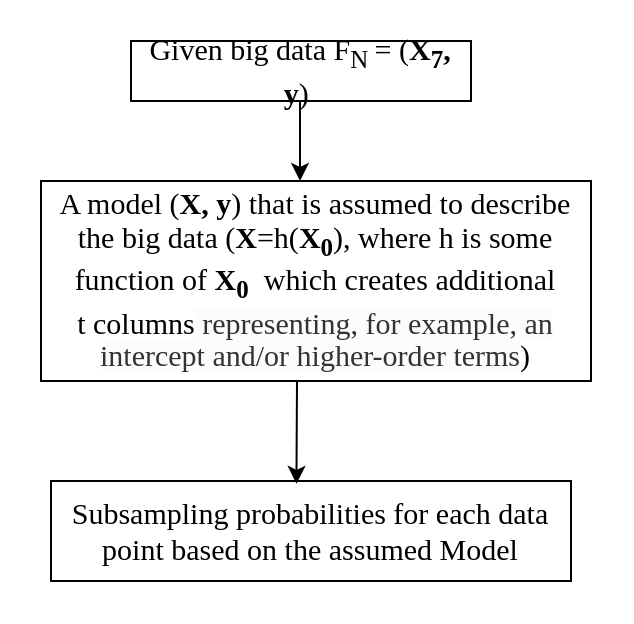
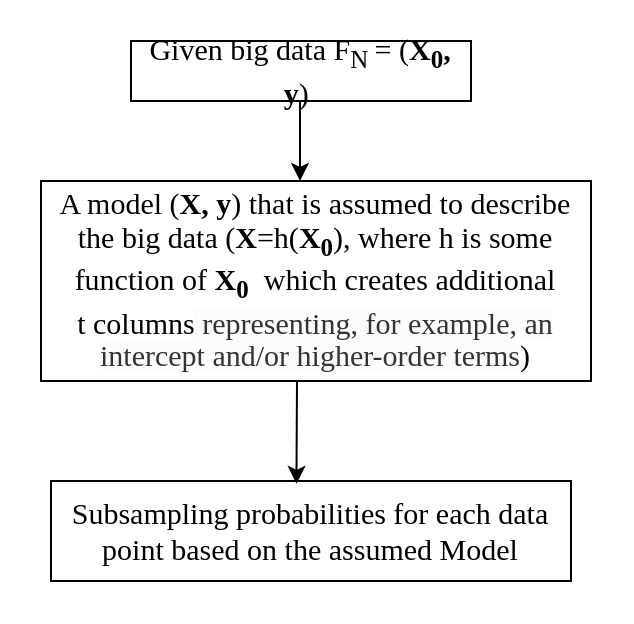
  <mxCell id="0" />
  <mxCell id="1" parent="0" />
- <mxCell id="2" value="&lt;font face=&quot;calibri&quot; style=&quot;font-size: 15px;&quot;&gt;Given big data F&lt;sub&gt;N&amp;nbsp;&lt;/sub&gt;= (&lt;b&gt;X&lt;sub&gt;7&lt;/sub&gt;, y&lt;/b&gt;)&amp;nbsp;&lt;/font&gt;" style="rounded=0;whiteSpace=wrap;html=1;" vertex="1" parent="1"><mxGeometry x="65" y="20" width="170" height="30" as="geometry" /></mxCell>
+ <mxCell id="2" value="&lt;font face=&quot;calibri&quot; style=&quot;font-size: 15px;&quot;&gt;Given big data F&lt;sub&gt;N&amp;nbsp;&lt;/sub&gt;= (&lt;b&gt;X&lt;sub&gt;0&lt;/sub&gt;, y&lt;/b&gt;)&amp;nbsp;&lt;/font&gt;" style="rounded=0;whiteSpace=wrap;html=1;" vertex="1" parent="1"><mxGeometry x="65" y="20" width="170" height="30" as="geometry" /></mxCell>
  <mxCell id="3" value="" style="endArrow=classic;html=1;rounded=0;" edge="1" parent="1"><mxGeometry width="50" height="50" relative="1" as="geometry"><mxPoint x="149.5" y="50" as="sourcePoint" /><mxPoint x="149.5" y="90" as="targetPoint" /></mxGeometry></mxCell>
  <mxCell id="4" value="&lt;div style=&quot;line-height: 110%; font-size: 15px;&quot;&gt;&lt;font style=&quot;font-size: 15px;&quot;&gt;&lt;span style=&quot;font-family: calibri; background-color: initial;&quot;&gt;A model (&lt;/span&gt;&lt;b style=&quot;font-family: calibri; background-color: initial;&quot;&gt;X, y&lt;/b&gt;&lt;span style=&quot;font-family: calibri; background-color: initial;&quot;&gt;) that is assumed to describe&lt;/span&gt;&lt;/font&gt;&lt;/div&gt;&lt;font face=&quot;calibri&quot; style=&quot;font-size: 15px;&quot;&gt;&lt;div style=&quot;line-height: 110%;&quot;&gt;&lt;span style=&quot;background-color: initial;&quot;&gt;the big data (&lt;/span&gt;&lt;b style=&quot;background-color: initial;&quot;&gt;X&lt;/b&gt;&lt;span style=&quot;background-color: initial;&quot;&gt;=h(&lt;/span&gt;&lt;b style=&quot;background-color: initial;&quot;&gt;X&lt;sub&gt;0&lt;/sub&gt;&lt;/b&gt;&lt;span style=&quot;background-color: initial;&quot;&gt;), where h &lt;/span&gt;&lt;span style=&quot;background-color: initial;&quot;&gt;is &lt;/span&gt;&lt;span style=&quot;background-color: initial;&quot;&gt;some function of &lt;/span&gt;&lt;b style=&quot;background-color: initial;&quot;&gt;X&lt;sub&gt;0&lt;/sub&gt;&lt;/b&gt;&lt;span style=&quot;background-color: initial;&quot;&gt;&amp;nbsp; which creates &lt;/span&gt;&lt;span style=&quot;background-color: initial;&quot;&gt;additional&lt;/span&gt;&lt;/div&gt;&lt;div style=&quot;line-height: 110%;&quot;&gt;&lt;span style=&quot;background-color: initial;&quot;&gt;t columns&lt;/span&gt;&lt;span style=&quot;border-color: var(--border-color); color: rgb(51, 51, 51); background-color: rgb(252, 252, 252);&quot;&gt;&amp;nbsp;representing, for example, an intercept and/or higher-order terms&lt;/span&gt;&lt;span style=&quot;background-color: initial;&quot;&gt;)&lt;/span&gt;&lt;/div&gt;&lt;/font&gt;" style="rounded=0;whiteSpace=wrap;html=1;align=center;" vertex="1" parent="1"><mxGeometry x="20" y="90" width="275" height="100" as="geometry" /></mxCell>
  <mxCell id="5" value="&lt;font style=&quot;font-size: 15px;&quot; face=&quot;calibri&quot;&gt;Subsampling probabilities for each data point based on the assumed Model&lt;/font&gt;" style="rounded=0;whiteSpace=wrap;html=1;" vertex="1" parent="1"><mxGeometry x="25" y="240" width="260" height="50" as="geometry" /></mxCell>
  <mxCell id="6" value="" style="endArrow=classic;html=1;rounded=0;entryX=0.472;entryY=0.028;entryDx=0;entryDy=0;entryPerimeter=0;" edge="1" parent="1" target="5"><mxGeometry width="50" height="50" relative="1" as="geometry"><mxPoint x="148" y="190" as="sourcePoint" /><mxPoint x="159.5" y="100" as="targetPoint" /></mxGeometry></mxCell>
